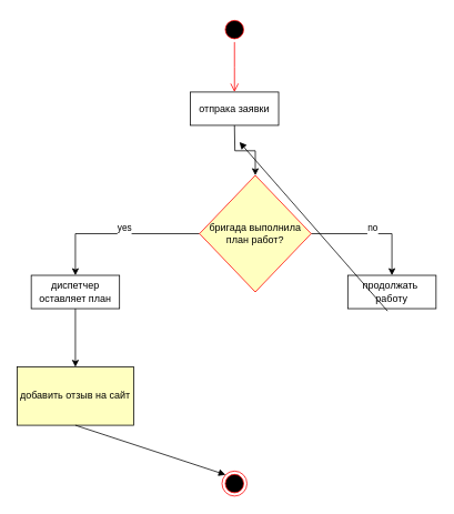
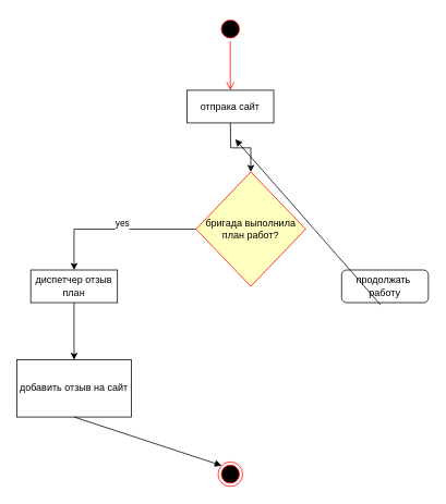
  <mxCell id="0" />
  <mxCell id="1" parent="0" />
  <mxCell id="2" value="" style="ellipse;html=1;shape=startState;fillColor=#000000;strokeColor=#ff0000;" parent="1" vertex="1"><mxGeometry x="266" y="20" width="30" height="30" as="geometry" /></mxCell>
  <mxCell id="3" value="" style="edgeStyle=orthogonalEdgeStyle;html=1;verticalAlign=bottom;endArrow=open;endSize=8;strokeColor=#ff0000;rounded=0;" parent="1" source="2" edge="1"><mxGeometry relative="1" as="geometry"><mxPoint x="281" y="110" as="targetPoint" /></mxGeometry></mxCell>
- <mxCell id="4" value="отпрака заявки" style="rounded=0;whiteSpace=wrap;html=1;" parent="1" vertex="1"><mxGeometry x="228" y="110" width="106" height="40" as="geometry" /></mxCell>
+ <mxCell id="4" value="отпрака сайт" style="rounded=0;whiteSpace=wrap;html=1;" parent="1" vertex="1"><mxGeometry x="228" y="110" width="106" height="40" as="geometry" /></mxCell>
  <mxCell id="5" value="&lt;div style=&quot;&quot;&gt;yes&lt;/div&gt;&lt;div style=&quot;&quot;&gt;&lt;br&gt;&lt;/div&gt;" style="edgeStyle=orthogonalEdgeStyle;rounded=0;orthogonalLoop=1;jettySize=auto;html=1;entryX=0.5;entryY=0;entryDx=0;entryDy=0;align=left;" parent="1" source="7" target="15" edge="1"><mxGeometry relative="1" as="geometry"><mxPoint x="137" y="440" as="targetPoint" /></mxGeometry></mxCell>
- <mxCell id="6" value="no&lt;div&gt;&lt;br&gt;&lt;/div&gt;" style="edgeStyle=orthogonalEdgeStyle;rounded=0;orthogonalLoop=1;jettySize=auto;html=1;entryX=0.5;entryY=0;entryDx=0;entryDy=0;" parent="1" source="7" target="9" edge="1"><mxGeometry relative="1" as="geometry" /></mxCell>
  <mxCell id="7" value="бригада выполнила&lt;div&gt;план работ?&lt;/div&gt;" style="rhombus;whiteSpace=wrap;html=1;fillColor=#ffffc0;strokeColor=#ff0000;" parent="1" vertex="1"><mxGeometry x="239" y="210" width="134" height="140" as="geometry" /></mxCell>
  <mxCell id="8" value="" style="edgeStyle=orthogonalEdgeStyle;rounded=0;orthogonalLoop=1;jettySize=auto;html=1;entryX=0.5;entryY=0;entryDx=0;entryDy=0;" parent="1" target="7" edge="1"><mxGeometry relative="1" as="geometry"><mxPoint x="281" y="150" as="sourcePoint" /><mxPoint x="281" y="180" as="targetPoint" /></mxGeometry></mxCell>
- <mxCell id="9" value="продолжать&amp;nbsp;&lt;div&gt;работу&lt;/div&gt;" style="rounded=0;whiteSpace=wrap;html=1;" parent="1" vertex="1"><mxGeometry x="417" y="330" width="106" height="40" as="geometry" /></mxCell>
- <mxCell id="10" value="добавить отзыв на сайт" style="rounded=0;whiteSpace=wrap;html=1;fillColor=#ffffc0;" parent="1" vertex="1"><mxGeometry x="20" y="440" width="140" height="70" as="geometry" /></mxCell>
+ <mxCell id="9" value="продолжать&amp;nbsp;&lt;div&gt;работу&lt;/div&gt;" style="whiteSpace=wrap;html=1;rounded=1;" parent="1" vertex="1"><mxGeometry x="417" y="330" width="106" height="40" as="geometry" /></mxCell>
+ <mxCell id="10" value="добавить отзыв на сайт" style="rounded=0;whiteSpace=wrap;html=1;" parent="1" vertex="1"><mxGeometry x="20" y="440" width="140" height="70" as="geometry" /></mxCell>
  <mxCell id="11" value="" style="ellipse;html=1;shape=endState;fillColor=#000000;strokeColor=#ff0000;" parent="1" vertex="1"><mxGeometry x="266" y="565" width="30" height="30" as="geometry" /></mxCell>
  <mxCell id="12" value="" style="html=1;verticalAlign=bottom;labelBackgroundColor=none;endArrow=block;endFill=1;endSize=6;align=left;rounded=0;exitX=0.45;exitY=1.072;exitDx=0;exitDy=0;exitPerimeter=0;" parent="1" source="9" edge="1"><mxGeometry x="-1" relative="1" as="geometry"><mxPoint x="327" y="710" as="sourcePoint" /><mxPoint x="287" y="170" as="targetPoint" /></mxGeometry></mxCell>
  <mxCell id="13" value="" style="html=1;verticalAlign=bottom;labelBackgroundColor=none;endArrow=block;endFill=1;endSize=6;align=left;rounded=0;exitX=0.5;exitY=1;exitDx=0;exitDy=0;entryX=0;entryY=0;entryDx=0;entryDy=0;" parent="1" source="10" target="11" edge="1"><mxGeometry x="-1" relative="1" as="geometry"><mxPoint x="364.7" y="622.88" as="sourcePoint" /><mxPoint x="298.23" y="800.941" as="targetPoint" /></mxGeometry></mxCell>
  <mxCell id="14" style="edgeStyle=orthogonalEdgeStyle;rounded=0;orthogonalLoop=1;jettySize=auto;html=1;entryX=0.5;entryY=0;entryDx=0;entryDy=0;" parent="1" source="15" target="10" edge="1"><mxGeometry relative="1" as="geometry" /></mxCell>
- <mxCell id="15" value="диспетчер оставляет план" style="rounded=0;whiteSpace=wrap;html=1;" parent="1" vertex="1"><mxGeometry x="37" y="330" width="106" height="40" as="geometry" /></mxCell>
+ <mxCell id="15" value="диспетчер отзыв план" style="rounded=0;whiteSpace=wrap;html=1;" parent="1" vertex="1"><mxGeometry x="37" y="330" width="106" height="40" as="geometry" /></mxCell>
